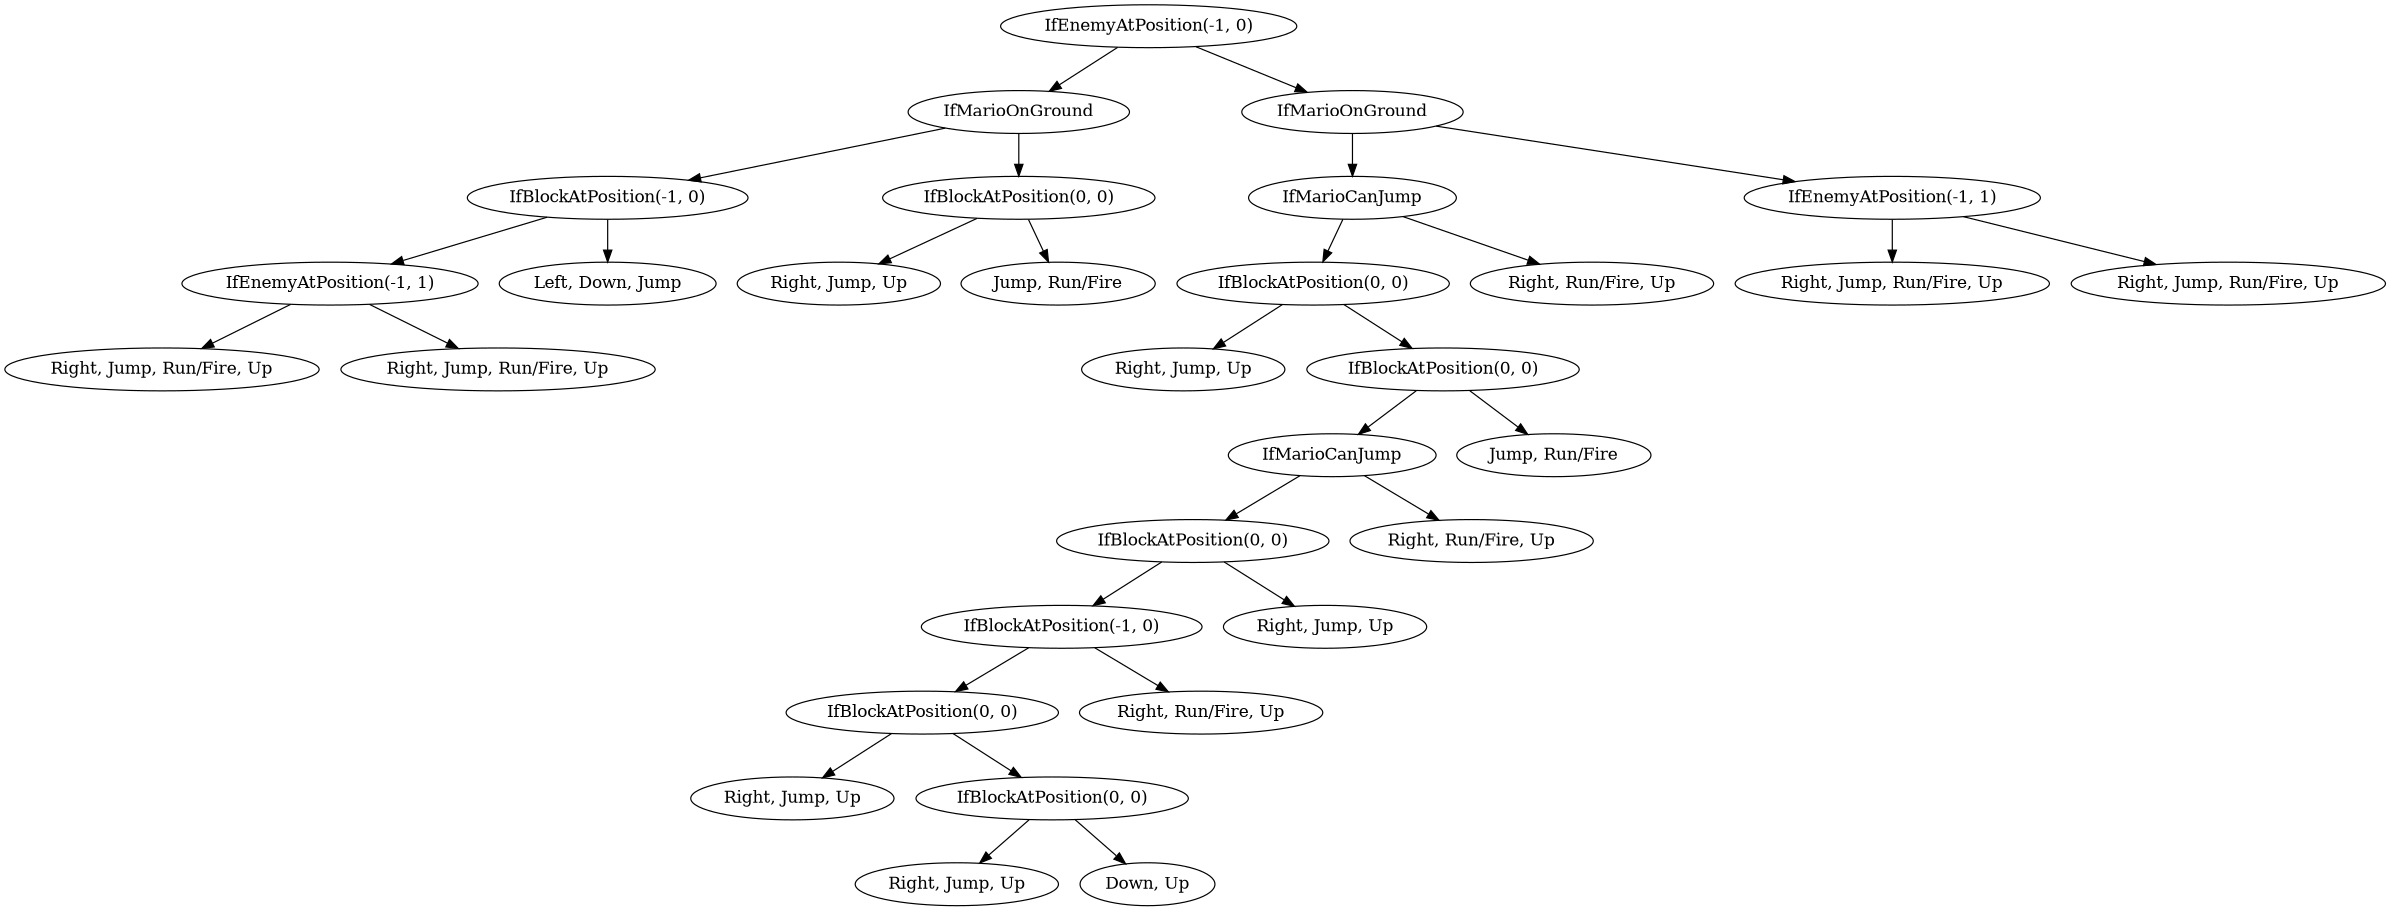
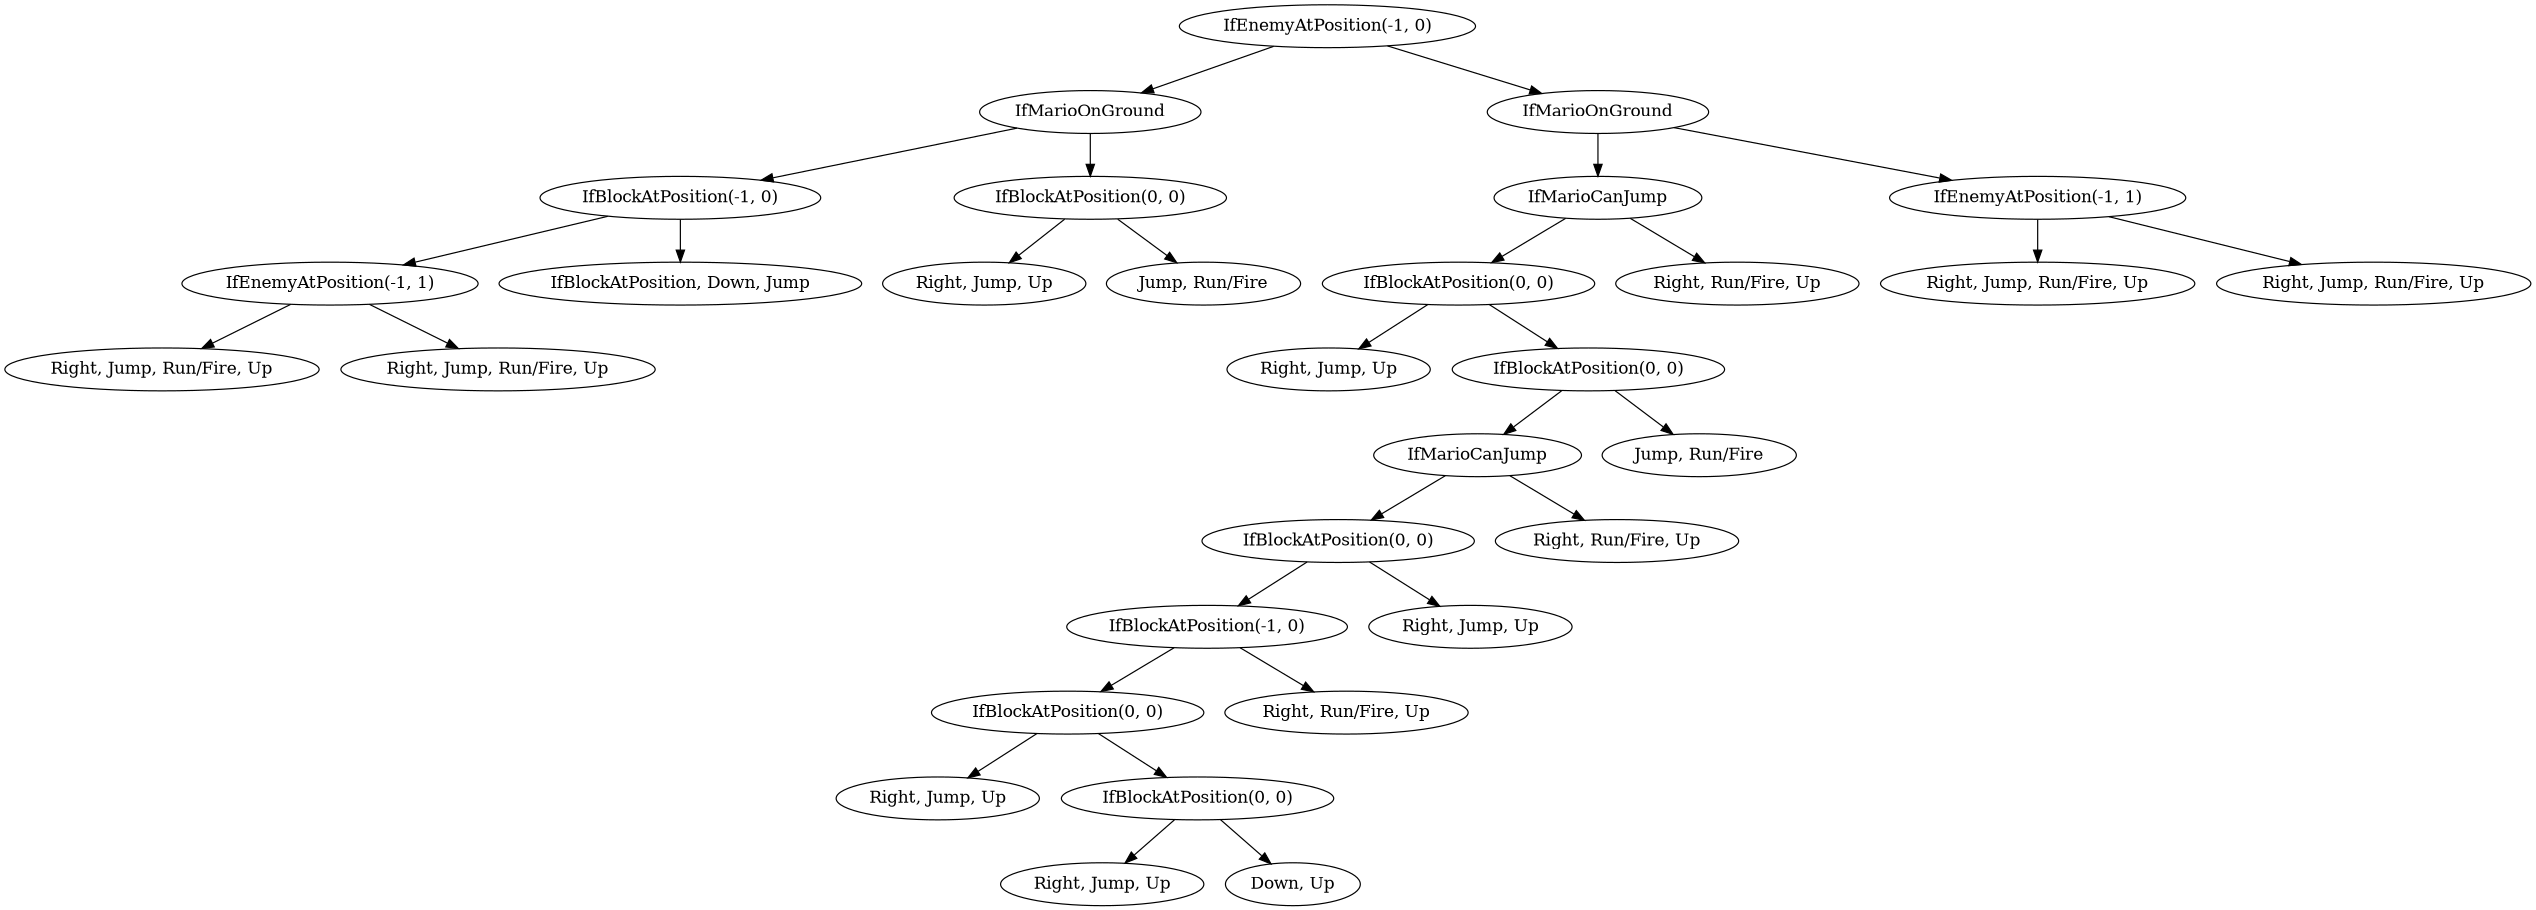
  digraph {
    n1 [label="IfEnemyAtPosition(-1, 0)"]
    n2 [label=IfMarioOnGround]
    n3 [label=IfMarioOnGround]
    n4 [label="IfBlockAtPosition(-1, 0)"]
    n5 [label="IfBlockAtPosition(0, 0)"]
    n6 [label="IfEnemyAtPosition(-1, 1)"]
-   n7 [label="Left, Down, Jump"]
+   n7 [label="IfBlockAtPosition, Down, Jump"]
    n8 [label="Right, Jump, Run/Fire, Up"]
    n9 [label="Right, Jump, Run/Fire, Up"]
    n10 [label="Right, Jump, Up"]
    n11 [label="Jump, Run/Fire"]
    n12 [label=IfMarioCanJump]
    n13 [label="IfEnemyAtPosition(-1, 1)"]
    n14 [label="IfBlockAtPosition(0, 0)"]
    n15 [label="Right, Run/Fire, Up"]
    n16 [label="Right, Jump, Up"]
    n17 [label="IfBlockAtPosition(0, 0)"]
    n18 [label=IfMarioCanJump]
    n19 [label="Jump, Run/Fire"]
    n20 [label="IfBlockAtPosition(0, 0)"]
    n21 [label="Right, Run/Fire, Up"]
    n22 [label="IfBlockAtPosition(-1, 0)"]
    n23 [label="Right, Jump, Up"]
    n24 [label="IfBlockAtPosition(0, 0)"]
    n25 [label="Right, Run/Fire, Up"]
    n26 [label="Right, Jump, Up"]
    n27 [label="IfBlockAtPosition(0, 0)"]
    n28 [label="Right, Jump, Up"]
    n29 [label="Down, Up"]
    n30 [label="Right, Jump, Run/Fire, Up"]
    n31 [label="Right, Jump, Run/Fire, Up"]
    n1 -> n2
    n1 -> n3
    n2 -> n4
    n2 -> n5
    n3 -> n12
    n3 -> n13
    n4 -> n6
    n4 -> n7
    n5 -> n10
    n5 -> n11
    n6 -> n8
    n6 -> n9
    n12 -> n14
    n12 -> n15
    n13 -> n30
    n13 -> n31
    n14 -> n16
    n14 -> n17
    n17 -> n18
    n17 -> n19
    n18 -> n20
    n18 -> n21
    n20 -> n22
    n20 -> n23
    n22 -> n24
    n22 -> n25
    n24 -> n26
    n24 -> n27
    n27 -> n28
    n27 -> n29
  }
